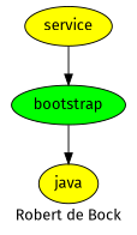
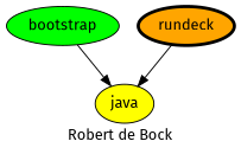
  digraph {
    fontname="Fira Sans"
    label="Robert de Bock"
    node [fillcolor=yellow fontname="Fira Sans" style=filled]
    edge [fontname="Fira Sans"]
    bootstrap [fillcolor=green]
    java
-   service
+   rundeck [fillcolor=orange penwidth=3]
    bootstrap -> java
-   service -> bootstrap
+   rundeck -> java
  }
